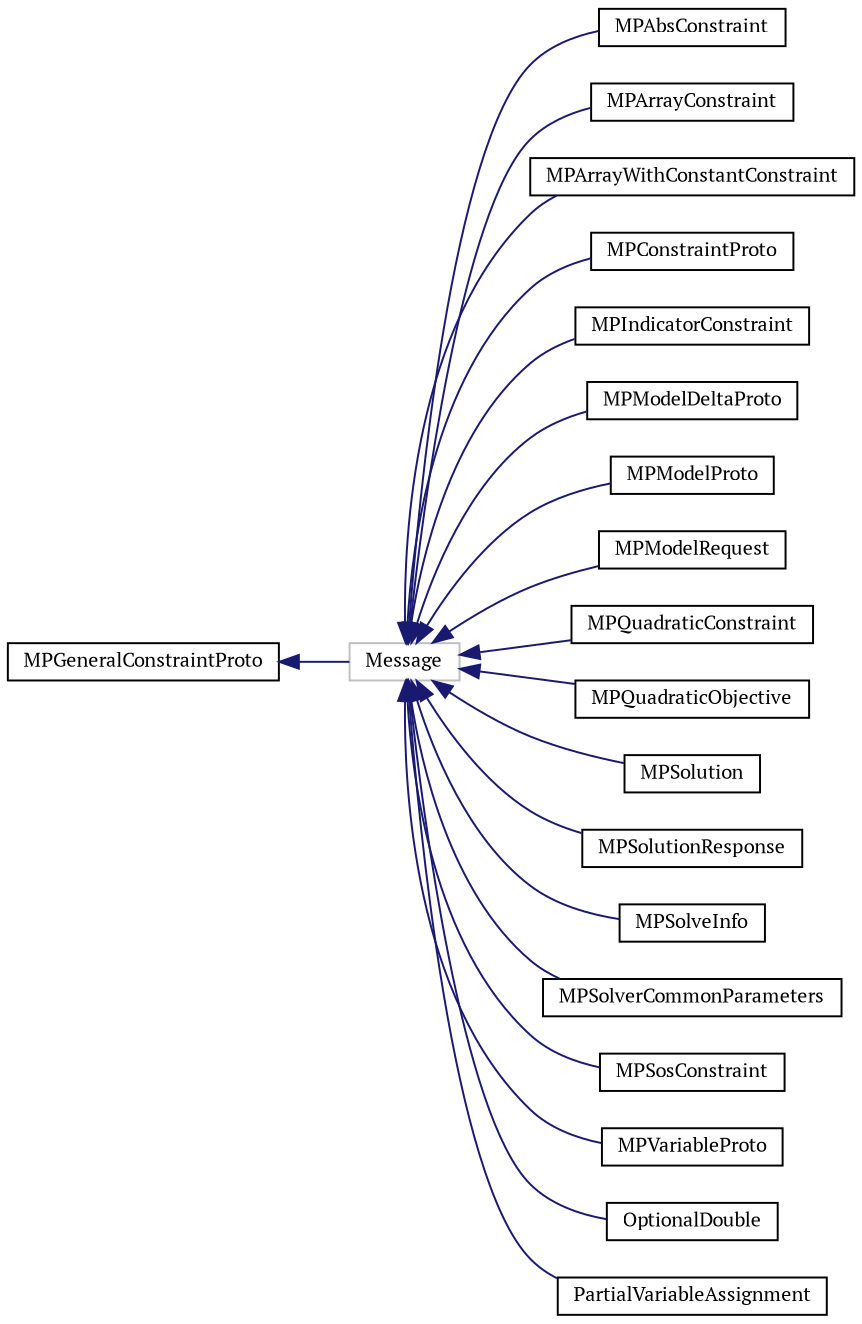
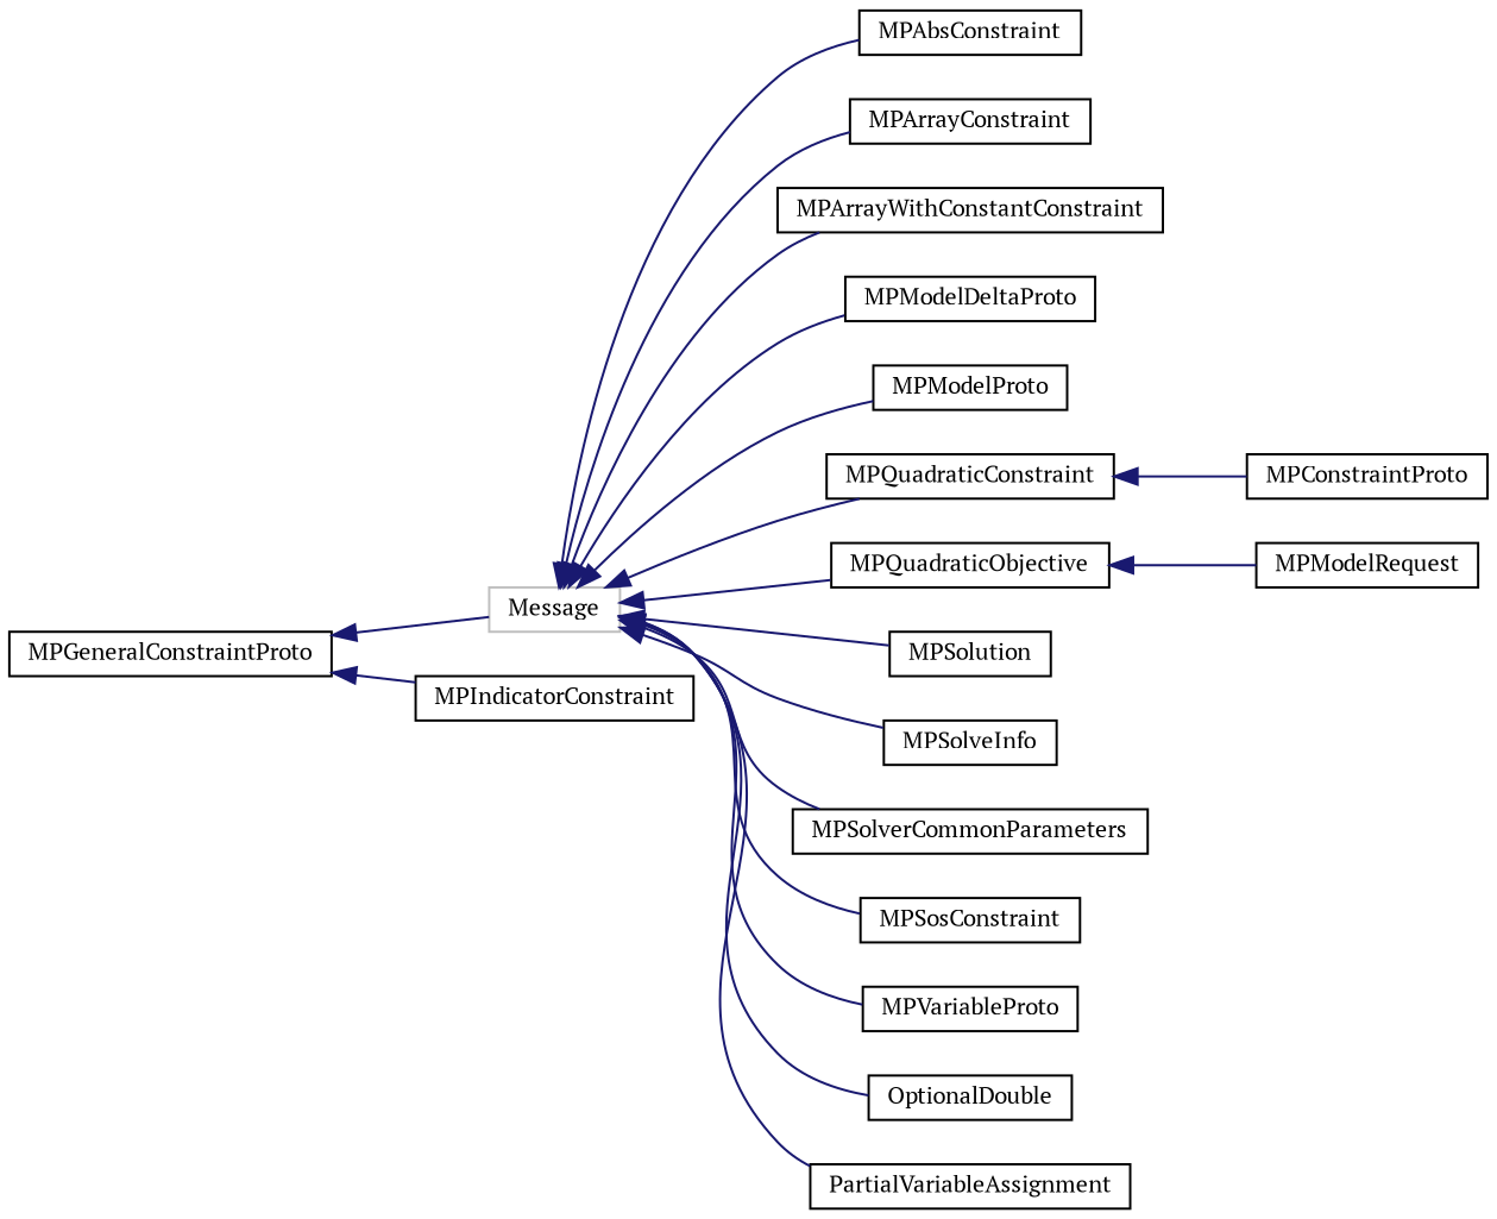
  digraph {
    fontname="PT Serif"
    rankdir=LR
    node [color=black fillcolor=white fontname="PT Serif" fontsize=10 shape=record style=filled]
    edge [color=midnightblue dir=back fontname="PT Serif" fontsize=10 labelfontname=Helvetica labelfontsize=10 style=solid]
    n1 [color=grey75 height=0.2 label=Message width=0.4]
    n2 [height=0.2 label=MPAbsConstraint width=0.4]
    n3 [height=0.2 label=MPArrayConstraint width=0.4]
    n4 [height=0.2 label=MPArrayWithConstantConstraint width=0.4]
    n5 [height=0.2 label=MPConstraintProto width=0.4]
    n6 [height=0.2 label=MPIndicatorConstraint width=0.4]
    n7 [height=0.2 label=MPModelDeltaProto width=0.4]
    n8 [height=0.2 label=MPModelProto width=0.4]
    n9 [height=0.2 label=MPModelRequest width=0.4]
    n10 [height=0.2 label=MPQuadraticConstraint width=0.4]
    n11 [height=0.2 label=MPQuadraticObjective width=0.4]
    n12 [height=0.2 label=MPSolution width=0.4]
-   n13 [height=0.2 label=MPSolutionResponse width=0.4]
    n14 [height=0.2 label=MPSolveInfo width=0.4]
    n15 [height=0.2 label=MPSolverCommonParameters width=0.4]
    n16 [height=0.2 label=MPSosConstraint width=0.4]
    n17 [height=0.2 label=MPVariableProto width=0.4]
    n18 [height=0.2 label=OptionalDouble width=0.4]
    n19 [height=0.2 label=PartialVariableAssignment width=0.4]
    n20 [height=0.2 label=MPGeneralConstraintProto width=0.4]
    n1 -> n2
    n1 -> n3
    n1 -> n4
-   n1 -> n5
-   n1 -> n6
+   n10 -> n5
+   n20 -> n6
    n1 -> n7
    n1 -> n8
-   n1 -> n9
+   n11 -> n9
    n1 -> n10
    n1 -> n11
    n1 -> n12
-   n1 -> n13
    n1 -> n14
    n1 -> n15
    n1 -> n16
    n1 -> n17
    n1 -> n18
    n1 -> n19
    n20 -> n1
  }
